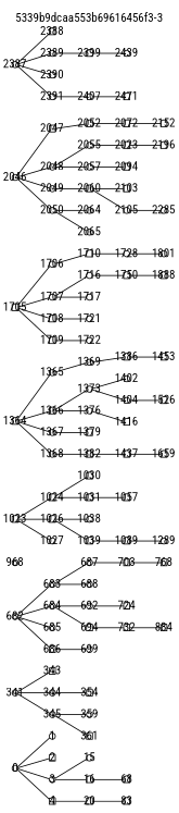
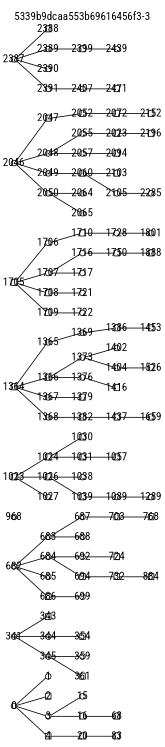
  strict graph {
    fontname="Roboto Condensed"
    label="5339b9dcaa553b69616456f3-3"
    labelloc=t
    rankdir=LR
    node [fixedsize=true fontname="Roboto Condensed" shape=ellipse]
    edge [fontname="Roboto Condensed"]
    0 [height=0.1 width=0.1]
    1 [height=0.1 width=0.1]
    2 [height=0.1 shape=folder width=0.1]
    3 [height=0.1 width=0.1]
    4 [height=0.1 shape=folder width=0.1]
    15 [height=0.1 width=0.1]
    16 [height=0.1 shape=folder width=0.1]
    20 [height=0.1 shape=folder width=0.1]
    68 [height=0.1 shape=folder width=0.1]
    83 [height=0.1 shape=folder width=0.1]
    341 [height=0.1 width=0.1]
    343 [height=0.1 shape=folder width=0.1]
    344 [height=0.1 width=0.1]
    345 [height=0.1 width=0.1]
    354 [height=0.1 shape=folder width=0.1]
    359 [height=0.1 width=0.1]
    361 [height=0.1 shape=folder width=0.1]
    682 [height=0.1 width=0.1]
    683 [height=0.1 width=0.1]
    684 [height=0.1 width=0.1]
    685 [height=0.1 width=0.1]
    686 [height=0.1 shape=folder width=0.1]
    687 [height=0.1 width=0.1]
    688 [height=0.1 width=0.1]
    692 [height=0.1 width=0.1]
    694 [height=0.1 shape=folder width=0.1]
    699 [height=0.1 width=0.1]
    703 [height=0.1 shape=folder width=0.1]
    724 [height=0.1 shape=folder width=0.1]
    732 [height=0.1 shape=folder width=0.1]
    768 [height=0.1 shape=folder width=0.1]
    884 [height=0.1 shape=folder width=0.1]
    968 [height=0.1 width=0.1]
    1023 [height=0.1 shape=folder width=0.1]
    1024 [height=0.1 shape=folder width=0.1]
    1026 [height=0.1 shape=folder width=0.1]
    1027 [height=0.1 width=0.1]
    1030 [height=0.1 shape=folder width=0.1]
    1031 [height=0.1 shape=folder width=0.1]
    1038 [height=0.1 width=0.1]
    1039 [height=0.1 shape=folder width=0.1]
    1057 [height=0.1 shape=folder width=0.1]
-   1089 [height=0.1 shape=folder width=0.1]
+   1089 [height=0.1 width=0.1]
    1289 [height=0.1 width=0.1]
    1364 [height=0.1 shape=folder width=0.1]
    1365 [height=0.1 width=0.1]
    1366 [height=0.1 shape=folder width=0.1]
    1367 [height=0.1 width=0.1]
    1368 [height=0.1 width=0.1]
    1369 [height=0.1 width=0.1]
    1373 [height=0.1 width=0.1]
    1376 [height=0.1 width=0.1]
    1379 [height=0.1 shape=folder width=0.1]
    1382 [height=0.1 shape=folder width=0.1]
    1386 [height=0.1 shape=folder width=0.1]
    1402 [height=0.1 width=0.1]
    1404 [height=0.1 width=0.1]
    1416 [height=0.1 shape=folder width=0.1]
    1437 [height=0.1 shape=folder width=0.1]
    1453 [height=0.1 shape=folder width=0.1]
    1526 [height=0.1 shape=folder width=0.1]
    1659 [height=0.1 shape=folder width=0.1]
    1705 [height=0.1 shape=folder width=0.1]
    1706 [height=0.1 width=0.1]
    1707 [height=0.1 width=0.1]
    1708 [height=0.1 shape=folder width=0.1]
    1709 [height=0.1 shape=folder width=0.1]
    1710 [height=0.1 shape=folder width=0.1]
    1716 [height=0.1 width=0.1]
    1717 [height=0.1 width=0.1]
    1721 [height=0.1 width=0.1]
    1722 [height=0.1 width=0.1]
    1728 [height=0.1 width=0.1]
    1750 [height=0.1 shape=folder width=0.1]
    1801 [height=0.1 width=0.1]
    1888 [height=0.1 shape=folder width=0.1]
    2046 [height=0.1 width=0.1]
    2047 [height=0.1 shape=folder width=0.1]
    2048 [height=0.1 width=0.1]
    2049 [height=0.1 width=0.1]
    2050 [height=0.1 width=0.1]
    2052 [height=0.1 shape=folder width=0.1]
    2055 [height=0.1 width=0.1]
    2057 [height=0.1 width=0.1]
    2060 [height=0.1 shape=folder width=0.1]
    2064 [height=0.1 width=0.1]
    2065 [height=0.1 width=0.1]
    2072 [height=0.1 shape=folder width=0.1]
    n89 [height=0.1 label=2023 shape=folder width=0.1]
    2094 [height=0.1 shape=folder width=0.1]
    2103 [height=0.1 shape=folder width=0.1]
    2105 [height=0.1 width=0.1]
    2152 [height=0.1 shape=folder width=0.1]
    2196 [height=0.1 shape=folder width=0.1]
    2285 [height=0.1 width=0.1]
    2387 [height=0.1 width=0.1]
    2388 [height=0.1 shape=folder width=0.1]
    2389 [height=0.1 width=0.1]
    2390 [height=0.1 width=0.1]
    2391 [height=0.1 width=0.1]
    2399 [height=0.1 shape=folder width=0.1]
    2407 [height=0.1 width=0.1]
    2439 [height=0.1 width=0.1]
    2471 [height=0.1 shape=folder width=0.1]
    0 -- 1
    0 -- 2
    0 -- 3
    0 -- 4
    3 -- 15
    3 -- 16
    4 -- 20
    16 -- 68
    20 -- 83
    341 -- 343
    341 -- 344
    341 -- 345
    344 -- 354
    345 -- 359
    345 -- 361
    682 -- 683
    682 -- 684
    682 -- 685
    682 -- 686
    683 -- 687
    683 -- 688
    684 -- 692
    684 -- 694
    686 -- 699
    687 -- 703
    692 -- 724
    694 -- 732
    703 -- 768
    732 -- 884
    1023 -- 1024
    1023 -- 1026
    1023 -- 1027
    1024 -- 1030
    1024 -- 1031
    1026 -- 1038
    1026 -- 1039
    1031 -- 1057
    1039 -- 1089
    1089 -- 1289
    1364 -- 1365
    1364 -- 1366
    1364 -- 1367
    1364 -- 1368
    1365 -- 1369
    1366 -- 1373
    1366 -- 1376
    1367 -- 1379
    1368 -- 1382
    1369 -- 1386
    1373 -- 1402
    1373 -- 1404
    1376 -- 1416
    1382 -- 1437
    1386 -- 1453
    1404 -- 1526
    1437 -- 1659
    1705 -- 1706
    1705 -- 1707
    1705 -- 1708
    1705 -- 1709
    1706 -- 1710
    1707 -- 1716
    1707 -- 1717
    1708 -- 1721
    1709 -- 1722
    1710 -- 1728
    1716 -- 1750
    1728 -- 1801
    1750 -- 1888
    2046 -- 2047
    2046 -- 2048
    2046 -- 2049
    2046 -- 2050
    2047 -- 2052
    2048 -- 2055
    2048 -- 2057
    2049 -- 2060
    2050 -- 2064
    2050 -- 2065
    2052 -- 2072
    2055 -- n89
    2057 -- 2094
    2060 -- 2103
    2060 -- 2105
    2072 -- 2152
    n89 -- 2196
    2105 -- 2285
    2387 -- 2388
    2387 -- 2389
    2387 -- 2390
    2387 -- 2391
    2389 -- 2399
    2391 -- 2407
    2399 -- 2439
    2407 -- 2471
  }
